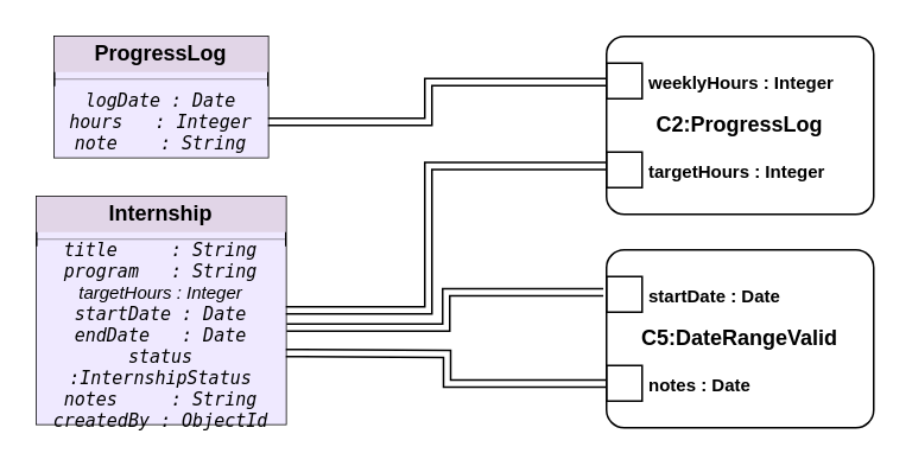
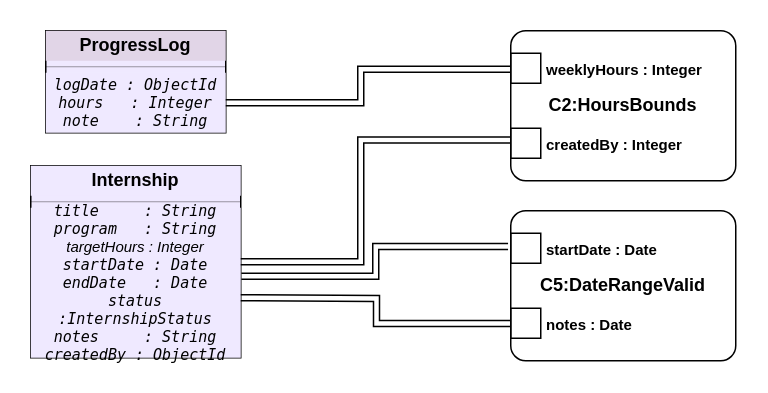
  <mxCell id="0" />
  <mxCell id="1" parent="0" />
  <mxCell id="2" value="C5:DateRangeValid" style="html=1;shape=mxgraph.sysml.paramDgm;fontStyle=1;whiteSpace=wrap;align=center;" vertex="1" parent="1"><mxGeometry x="340" y="140" width="150" height="100" as="geometry" /></mxCell>
  <mxCell id="3" value="startDate : Date" style="resizable=0;html=1;align=left;verticalAlign=middle;labelPosition=left;verticalLabelPosition=middle;labelBackgroundColor=none;fontSize=10;spacingLeft=22;fontStyle=1;" connectable="0" vertex="1" parent="2"><mxGeometry y="25" as="geometry" /></mxCell>
  <mxCell id="4" value="notes : Date" style="resizable=0;html=1;align=left;verticalAlign=middle;labelPosition=left;verticalLabelPosition=middle;labelBackgroundColor=none;fontSize=10;spacingLeft=22;fontStyle=1;" connectable="0" vertex="1" parent="2"><mxGeometry y="75" as="geometry" /></mxCell>
- <mxCell id="5" value="C2:ProgressLog" style="html=1;shape=mxgraph.sysml.paramDgm;fontStyle=1;whiteSpace=wrap;align=center;" vertex="1" parent="1"><mxGeometry x="340" y="20" width="150" height="100" as="geometry" /></mxCell>
+ <mxCell id="5" value="C2:HoursBounds" style="html=1;shape=mxgraph.sysml.paramDgm;fontStyle=1;whiteSpace=wrap;align=center;" vertex="1" parent="1"><mxGeometry x="340" y="20" width="150" height="100" as="geometry" /></mxCell>
  <mxCell id="6" value="weeklyHours : Integer" style="resizable=0;html=1;align=left;verticalAlign=middle;labelPosition=left;verticalLabelPosition=middle;labelBackgroundColor=none;fontSize=10;spacingLeft=22;fontStyle=1;fillColor=#e1d5e7;" connectable="0" vertex="1" parent="5"><mxGeometry y="25" as="geometry" /></mxCell>
- <mxCell id="7" value="targetHours : Integer" style="resizable=0;html=1;align=left;verticalAlign=middle;labelPosition=left;verticalLabelPosition=middle;labelBackgroundColor=none;fontSize=10;spacingLeft=22;fontStyle=1;" connectable="0" vertex="1" parent="5"><mxGeometry y="75" as="geometry" /></mxCell>
+ <mxCell id="7" value="createdBy : Integer" style="resizable=0;html=1;align=left;verticalAlign=middle;labelPosition=left;verticalLabelPosition=middle;labelBackgroundColor=none;fontSize=10;spacingLeft=22;fontStyle=1;" connectable="0" vertex="1" parent="5"><mxGeometry y="75" as="geometry" /></mxCell>
  <mxCell id="8" value="" style="fontStyle=1;align=center;verticalAlign=middle;childLayout=stackLayout;horizontal=1;horizontalStack=0;resizeParent=1;resizeParentMax=0;resizeLast=0;marginBottom=0;labelBackgroundColor=none;fillColor=#EFE9FF;" vertex="1" parent="1"><mxGeometry x="20" y="110" width="140" height="128" as="geometry" /></mxCell>
- <mxCell id="9" value="Internship" style="html=1;align=center;spacing=0;verticalAlign=middle;strokeColor=none;fillColor=#e1d5e7;whiteSpace=wrap;fontStyle=1;labelBackgroundColor=none;" vertex="1" parent="8"><mxGeometry width="140" height="20" as="geometry" /></mxCell>
+ <mxCell id="9" value="Internship" style="html=1;align=center;spacing=0;verticalAlign=middle;strokeColor=none;fillColor=#EFE9FF;whiteSpace=wrap;fontStyle=1;labelBackgroundColor=none;" vertex="1" parent="8"><mxGeometry width="140" height="20" as="geometry" /></mxCell>
  <mxCell id="10" value="" style="line;strokeWidth=0.25;fillColor=#EFE9FF;align=left;verticalAlign=middle;spacingTop=-1;spacingLeft=3;spacingRight=3;rotatable=0;labelPosition=right;points=[];portConstraint=eastwest;labelBackgroundColor=none;" vertex="1" parent="8"><mxGeometry y="20" width="140" height="8" as="geometry" /></mxCell>
  <mxCell id="11" value="&lt;div&gt;&lt;font face=&quot;monospace&quot;&gt;title&amp;nbsp; &amp;nbsp; &amp;nbsp;: String&lt;/font&gt;&lt;/div&gt;&lt;div&gt;&lt;font face=&quot;monospace&quot;&gt;program&amp;nbsp; &amp;nbsp;: String&lt;/font&gt;&lt;/div&gt;&lt;div&gt;targetHours : Integer&lt;font face=&quot;monospace&quot;&gt;&lt;/font&gt;&lt;/div&gt;&lt;div&gt;&lt;font face=&quot;monospace&quot;&gt;startDate : Date&lt;/font&gt;&lt;/div&gt;&lt;div&gt;&lt;font face=&quot;monospace&quot;&gt;endDate&amp;nbsp; &amp;nbsp;: Date&lt;/font&gt;&lt;/div&gt;&lt;div&gt;&lt;font face=&quot;monospace&quot;&gt;status :InternshipStatus&lt;/font&gt;&lt;/div&gt;&lt;div&gt;&lt;font face=&quot;monospace&quot;&gt;notes&amp;nbsp; &amp;nbsp; &amp;nbsp;: String&lt;/font&gt;&lt;/div&gt;&lt;div&gt;&lt;font face=&quot;monospace&quot;&gt;createdBy : ObjectId&lt;/font&gt;&lt;/div&gt;" style="html=1;align=center;spacing=0;verticalAlign=middle;strokeColor=none;fillColor=#EFE9FF;whiteSpace=wrap;fontStyle=2;fontSize=10;labelBackgroundColor=none;" vertex="1" parent="8"><mxGeometry y="28" width="140" height="100" as="geometry" /></mxCell>
  <mxCell id="12" value="" style="fontStyle=1;align=center;verticalAlign=middle;childLayout=stackLayout;horizontal=1;horizontalStack=0;resizeParent=1;resizeParentMax=0;resizeLast=0;marginBottom=0;labelBackgroundColor=none;fillColor=#EFE9FF;" vertex="1" parent="1"><mxGeometry x="30" y="20" width="120" height="68" as="geometry" /></mxCell>
  <mxCell id="13" value="ProgressLog" style="html=1;align=center;spacing=0;verticalAlign=middle;strokeColor=none;fillColor=#e1d5e7;whiteSpace=wrap;fontStyle=1;labelBackgroundColor=none;" vertex="1" parent="12"><mxGeometry width="120" height="20" as="geometry" /></mxCell>
  <mxCell id="14" value="" style="line;strokeWidth=0.25;fillColor=#EFE9FF;align=left;verticalAlign=middle;spacingTop=-1;spacingLeft=3;spacingRight=3;rotatable=0;labelPosition=right;points=[];portConstraint=eastwest;labelBackgroundColor=none;" vertex="1" parent="12"><mxGeometry y="20" width="120" height="8" as="geometry" /></mxCell>
- <mxCell id="15" value="&lt;div&gt;&lt;font face=&quot;monospace&quot;&gt;logDate : Date&lt;/font&gt;&lt;/div&gt;&lt;div&gt;&lt;font face=&quot;monospace&quot;&gt;hours&amp;nbsp; &amp;nbsp;: Integer&lt;/font&gt;&lt;/div&gt;&lt;div&gt;&lt;font face=&quot;monospace&quot;&gt;note&amp;nbsp; &amp;nbsp; : String&lt;/font&gt;&lt;/div&gt;" style="html=1;align=center;spacing=0;verticalAlign=middle;strokeColor=none;fillColor=#EFE9FF;whiteSpace=wrap;fontStyle=2;fontSize=10;labelBackgroundColor=none;" vertex="1" parent="12"><mxGeometry y="28" width="120" height="40" as="geometry" /></mxCell>
+ <mxCell id="15" value="&lt;div&gt;&lt;font face=&quot;monospace&quot;&gt;logDate : ObjectId&lt;/font&gt;&lt;/div&gt;&lt;div&gt;&lt;font face=&quot;monospace&quot;&gt;hours&amp;nbsp; &amp;nbsp;: Integer&lt;/font&gt;&lt;/div&gt;&lt;div&gt;&lt;font face=&quot;monospace&quot;&gt;note&amp;nbsp; &amp;nbsp; : String&lt;/font&gt;&lt;/div&gt;" style="html=1;align=center;spacing=0;verticalAlign=middle;strokeColor=none;fillColor=#EFE9FF;whiteSpace=wrap;fontStyle=2;fontSize=10;labelBackgroundColor=none;" vertex="1" parent="12"><mxGeometry y="28" width="120" height="40" as="geometry" /></mxCell>
  <mxCell id="16" style="edgeStyle=orthogonalEdgeStyle;rounded=0;orthogonalLoop=1;jettySize=auto;html=1;exitX=1;exitY=0.5;exitDx=0;exitDy=0;entryX=0;entryY=0.257;entryDx=0;entryDy=0;entryPerimeter=0;shape=link;" edge="1" parent="1" source="15" target="5"><mxGeometry relative="1" as="geometry"><Array as="points"><mxPoint x="240" y="68" /><mxPoint x="240" y="46" /></Array></mxGeometry></mxCell>
  <mxCell id="17" style="edgeStyle=orthogonalEdgeStyle;rounded=0;orthogonalLoop=1;jettySize=auto;html=1;exitX=1.003;exitY=0.456;exitDx=0;exitDy=0;entryX=-0.012;entryY=0.238;entryDx=0;entryDy=0;entryPerimeter=0;shape=link;exitPerimeter=0;" edge="1" parent="1" source="11" target="2"><mxGeometry relative="1" as="geometry" /></mxCell>
  <mxCell id="18" style="edgeStyle=orthogonalEdgeStyle;rounded=0;orthogonalLoop=1;jettySize=auto;html=1;entryX=0;entryY=0.752;entryDx=0;entryDy=0;entryPerimeter=0;shape=link;" edge="1" parent="1" target="2"><mxGeometry relative="1" as="geometry"><mxPoint x="160" y="198" as="sourcePoint" /></mxGeometry></mxCell>
  <mxCell id="19" style="edgeStyle=orthogonalEdgeStyle;rounded=0;orthogonalLoop=1;jettySize=auto;html=1;entryX=0;entryY=0.728;entryDx=0;entryDy=0;entryPerimeter=0;shape=link;" edge="1" parent="1" source="8" target="5"><mxGeometry relative="1" as="geometry"><Array as="points"><mxPoint x="240" y="174" /><mxPoint x="240" y="93" /></Array></mxGeometry></mxCell>
